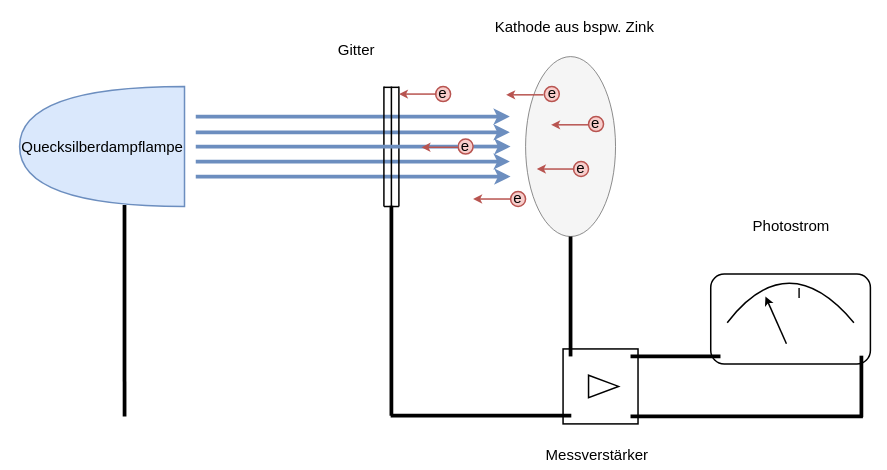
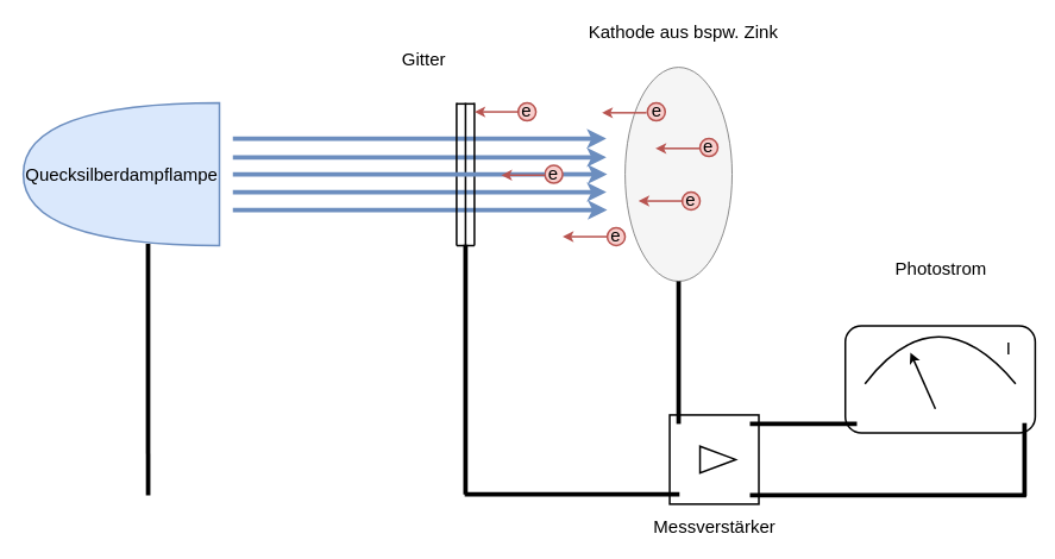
  <mxCell id="0" />
  <mxCell id="1" parent="0" />
  <mxCell id="2" value="Gitter" style="text;html=1;resizable=0;autosize=1;align=center;verticalAlign=middle;points=[];fillColor=none;strokeColor=none;rounded=0;fontSize=20;" vertex="1" parent="1"><mxGeometry x="444" y="50" width="60" height="30" as="geometry" /></mxCell>
  <mxCell id="3" value="" style="ellipse;whiteSpace=wrap;html=1;fillColor=#f5f5f5;fontColor=#333333;strokeColor=#666666;" vertex="1" parent="1"><mxGeometry x="700" y="75" width="120" height="240" as="geometry" /></mxCell>
  <mxCell id="4" value="Kathode aus bspw. Zink" style="text;html=1;resizable=0;autosize=1;align=center;verticalAlign=middle;points=[];fillColor=none;strokeColor=none;rounded=0;fontSize=20;" vertex="1" parent="1"><mxGeometry x="650" y="20" width="230" height="30" as="geometry" /></mxCell>
  <mxCell id="5" value="" style="shape=or;whiteSpace=wrap;html=1;fontSize=20;rotation=-180;strokeWidth=2;fillColor=#dae8fc;strokeColor=#6c8ebf;" vertex="1" parent="1"><mxGeometry x="25" y="115" width="220" height="160" as="geometry" /></mxCell>
  <mxCell id="6" value="Quecksilberdampflampe" style="text;html=1;resizable=0;autosize=1;align=center;verticalAlign=middle;points=[];fillColor=none;strokeColor=none;rounded=0;fontSize=20;" vertex="1" parent="1"><mxGeometry x="20" y="180" width="230" height="30" as="geometry" /></mxCell>
  <mxCell id="7" value="" style="endArrow=classic;html=1;fontSize=20;strokeWidth=5;curved=1;fillColor=#dae8fc;strokeColor=#6c8ebf;startArrow=none;" edge="1" parent="1" source="36"><mxGeometry width="50" height="50" relative="1" as="geometry"><mxPoint x="260" y="195" as="sourcePoint" /><mxPoint x="680" y="195" as="targetPoint" /></mxGeometry></mxCell>
  <mxCell id="8" value="" style="endArrow=classic;html=1;fontSize=20;strokeWidth=5;curved=1;fillColor=#dae8fc;strokeColor=#6c8ebf;" edge="1" parent="1"><mxGeometry width="50" height="50" relative="1" as="geometry"><mxPoint x="260" y="215" as="sourcePoint" /><mxPoint x="679" y="215" as="targetPoint" /></mxGeometry></mxCell>
  <mxCell id="9" value="" style="endArrow=classic;html=1;fontSize=20;strokeWidth=5;curved=1;fillColor=#dae8fc;strokeColor=#6c8ebf;" edge="1" parent="1"><mxGeometry width="50" height="50" relative="1" as="geometry"><mxPoint x="260" y="235" as="sourcePoint" /><mxPoint x="680" y="235" as="targetPoint" /></mxGeometry></mxCell>
  <mxCell id="10" value="" style="endArrow=classic;html=1;fontSize=20;strokeWidth=5;curved=1;fillColor=#dae8fc;strokeColor=#6c8ebf;" edge="1" parent="1"><mxGeometry width="50" height="50" relative="1" as="geometry"><mxPoint x="260" y="176" as="sourcePoint" /><mxPoint x="679" y="176" as="targetPoint" /></mxGeometry></mxCell>
  <mxCell id="11" value="" style="endArrow=classic;html=1;fontSize=20;strokeWidth=5;curved=1;fillColor=#dae8fc;strokeColor=#6c8ebf;" edge="1" parent="1"><mxGeometry width="50" height="50" relative="1" as="geometry"><mxPoint x="260" y="155" as="sourcePoint" /><mxPoint x="679" y="155" as="targetPoint" /></mxGeometry></mxCell>
  <mxCell id="12" value="" style="endArrow=none;html=1;rounded=0;fontSize=20;entryX=0.364;entryY=0.013;entryDx=0;entryDy=0;strokeWidth=5;entryPerimeter=0;" edge="1" parent="1" target="5"><mxGeometry width="50" height="50" relative="1" as="geometry"><mxPoint x="165" y="555" as="sourcePoint" /><mxPoint x="165" y="271" as="targetPoint" /></mxGeometry></mxCell>
  <mxCell id="13" value="" style="endArrow=none;html=1;fontSize=20;strokeWidth=2;curved=1;" edge="1" parent="1"><mxGeometry width="50" height="50" relative="1" as="geometry"><mxPoint x="521" y="275" as="sourcePoint" /><mxPoint x="521" y="115" as="targetPoint" /></mxGeometry></mxCell>
  <mxCell id="14" value="" style="endArrow=none;html=1;fontSize=20;strokeWidth=2;curved=1;" edge="1" parent="1"><mxGeometry width="50" height="50" relative="1" as="geometry"><mxPoint x="531" y="275" as="sourcePoint" /><mxPoint x="531" y="115" as="targetPoint" /></mxGeometry></mxCell>
  <mxCell id="15" value="" style="endArrow=none;html=1;fontSize=20;strokeWidth=2;curved=1;" edge="1" parent="1"><mxGeometry width="50" height="50" relative="1" as="geometry"><mxPoint x="511" y="275" as="sourcePoint" /><mxPoint x="511" y="115" as="targetPoint" /></mxGeometry></mxCell>
  <mxCell id="16" value="" style="endArrow=none;html=1;fontSize=20;strokeWidth=2;curved=1;" edge="1" parent="1"><mxGeometry width="50" height="50" relative="1" as="geometry"><mxPoint x="511" y="116" as="sourcePoint" /><mxPoint x="531" y="116" as="targetPoint" /></mxGeometry></mxCell>
  <mxCell id="17" value="" style="endArrow=none;html=1;fontSize=20;strokeWidth=2;curved=1;" edge="1" parent="1"><mxGeometry width="50" height="50" relative="1" as="geometry"><mxPoint x="511" y="275" as="sourcePoint" /><mxPoint x="531" y="275" as="targetPoint" /></mxGeometry></mxCell>
  <mxCell id="18" value="" style="whiteSpace=wrap;html=1;aspect=fixed;fontSize=20;strokeWidth=2;" vertex="1" parent="1"><mxGeometry x="750" y="465" width="100" height="100" as="geometry" /></mxCell>
  <mxCell id="19" value="" style="triangle;whiteSpace=wrap;html=1;fontSize=20;strokeWidth=2;" vertex="1" parent="1"><mxGeometry x="784" y="500" width="40" height="30" as="geometry" /></mxCell>
  <mxCell id="20" value="" style="endArrow=none;html=1;rounded=0;fontSize=20;entryX=0.5;entryY=1;entryDx=0;entryDy=0;strokeWidth=5;" edge="1" parent="1" target="3"><mxGeometry width="50" height="50" relative="1" as="geometry"><mxPoint x="760" y="475" as="sourcePoint" /><mxPoint x="560" y="315" as="targetPoint" /></mxGeometry></mxCell>
  <mxCell id="21" value="" style="endArrow=none;html=1;rounded=0;fontSize=20;strokeWidth=5;" edge="1" parent="1"><mxGeometry width="50" height="50" relative="1" as="geometry"><mxPoint x="520" y="554" as="sourcePoint" /><mxPoint x="761" y="554" as="targetPoint" /></mxGeometry></mxCell>
  <mxCell id="22" value="" style="rounded=1;whiteSpace=wrap;html=1;fontSize=20;strokeWidth=2;" vertex="1" parent="1"><mxGeometry x="947" y="365" width="213" height="120" as="geometry" /></mxCell>
  <mxCell id="23" value="" style="endArrow=none;html=1;rounded=0;fontSize=20;strokeWidth=5;" edge="1" parent="1"><mxGeometry width="50" height="50" relative="1" as="geometry"><mxPoint x="840" y="475" as="sourcePoint" /><mxPoint x="960" y="475" as="targetPoint" /></mxGeometry></mxCell>
  <mxCell id="24" value="" style="endArrow=none;html=1;rounded=0;fontSize=20;strokeWidth=5;" edge="1" parent="1"><mxGeometry width="50" height="50" relative="1" as="geometry"><mxPoint x="840" y="555" as="sourcePoint" /><mxPoint x="1150" y="555" as="targetPoint" /></mxGeometry></mxCell>
  <mxCell id="25" value="" style="endArrow=none;html=1;rounded=0;fontSize=20;strokeWidth=5;" edge="1" parent="1"><mxGeometry width="50" height="50" relative="1" as="geometry"><mxPoint x="1148" y="474" as="sourcePoint" /><mxPoint x="1148" y="556" as="targetPoint" /></mxGeometry></mxCell>
  <mxCell id="26" value="" style="endArrow=none;html=1;fontSize=20;strokeWidth=2;curved=1;" edge="1" parent="1"><mxGeometry width="50" height="50" relative="1" as="geometry"><mxPoint x="969" y="430" as="sourcePoint" /><mxPoint x="1138" y="430" as="targetPoint" /><Array as="points"><mxPoint x="1050" y="325" /></Array></mxGeometry></mxCell>
  <mxCell id="27" value="" style="endArrow=classic;html=1;fontSize=20;strokeWidth=2;curved=1;" edge="1" parent="1"><mxGeometry width="50" height="50" relative="1" as="geometry"><mxPoint x="1048" y="458" as="sourcePoint" /><mxPoint x="1020" y="395" as="targetPoint" /></mxGeometry></mxCell>
- <mxCell id="28" value="I" style="text;html=1;resizable=0;autosize=1;align=center;verticalAlign=middle;points=[];fillColor=none;strokeColor=none;rounded=0;fontSize=20;" vertex="1" parent="1"><mxGeometry x="1055" y="375" width="20" height="30" as="geometry" /></mxCell>
- <mxCell id="29" value="Messverstärker" style="text;html=1;resizable=0;autosize=1;align=center;verticalAlign=middle;points=[];fillColor=none;strokeColor=none;rounded=0;fontSize=20;" vertex="1" parent="1"><mxGeometry x="720" y="590" width="150" height="30" as="geometry" /></mxCell>
+ <mxCell id="28" value="I" style="text;html=1;resizable=0;autosize=1;align=center;verticalAlign=middle;points=[];fillColor=none;strokeColor=none;rounded=0;fontSize=20;" vertex="1" parent="1"><mxGeometry x="1120" y="375" width="20" height="30" as="geometry" /></mxCell>
+ <mxCell id="29" value="Messverstärker" style="text;html=1;resizable=0;autosize=1;align=center;verticalAlign=middle;points=[];fillColor=none;strokeColor=none;rounded=0;fontSize=20;" vertex="1" parent="1"><mxGeometry x="725" y="575" width="150" height="30" as="geometry" /></mxCell>
  <mxCell id="30" value="Photostrom" style="text;html=1;resizable=0;autosize=1;align=center;verticalAlign=middle;points=[];fillColor=none;strokeColor=none;rounded=0;fontSize=20;" vertex="1" parent="1"><mxGeometry x="993.5" y="285" width="120" height="30" as="geometry" /></mxCell>
  <mxCell id="31" value="" style="endArrow=none;html=1;rounded=0;fontSize=20;strokeWidth=5;" edge="1" parent="1"><mxGeometry width="50" height="50" relative="1" as="geometry"><mxPoint x="521" y="274" as="sourcePoint" /><mxPoint x="521" y="554" as="targetPoint" /></mxGeometry></mxCell>
  <mxCell id="32" value="" style="ellipse;whiteSpace=wrap;html=1;aspect=fixed;fontSize=20;strokeWidth=2;fillColor=#f8cecc;strokeColor=#b85450;" vertex="1" parent="1"><mxGeometry x="725" y="115" width="20" height="20" as="geometry" /></mxCell>
  <mxCell id="33" value="" style="ellipse;whiteSpace=wrap;html=1;aspect=fixed;fontSize=20;strokeWidth=2;fillColor=#f8cecc;strokeColor=#b85450;" vertex="1" parent="1"><mxGeometry x="764" y="215" width="20" height="20" as="geometry" /></mxCell>
  <mxCell id="34" value="" style="ellipse;whiteSpace=wrap;html=1;aspect=fixed;fontSize=20;strokeWidth=2;fillColor=#f8cecc;strokeColor=#b85450;" vertex="1" parent="1"><mxGeometry x="680" y="255" width="20" height="20" as="geometry" /></mxCell>
  <mxCell id="35" value="" style="ellipse;whiteSpace=wrap;html=1;aspect=fixed;fontSize=20;strokeWidth=2;fillColor=#f8cecc;strokeColor=#b85450;" vertex="1" parent="1"><mxGeometry x="580" y="115" width="20" height="20" as="geometry" /></mxCell>
  <mxCell id="36" value="" style="ellipse;whiteSpace=wrap;html=1;aspect=fixed;fontSize=20;strokeWidth=2;fillColor=#f8cecc;strokeColor=#b85450;" vertex="1" parent="1"><mxGeometry x="610" y="185" width="20" height="20" as="geometry" /></mxCell>
  <mxCell id="37" value="" style="endArrow=none;html=1;fontSize=20;strokeWidth=5;curved=1;fillColor=#dae8fc;strokeColor=#6c8ebf;" edge="1" parent="1" target="36"><mxGeometry width="50" height="50" relative="1" as="geometry"><mxPoint x="260" y="195" as="sourcePoint" /><mxPoint x="680" y="195" as="targetPoint" /></mxGeometry></mxCell>
  <mxCell id="38" value="" style="ellipse;whiteSpace=wrap;html=1;aspect=fixed;fontSize=20;strokeWidth=2;fillColor=#f8cecc;strokeColor=#b85450;" vertex="1" parent="1"><mxGeometry x="784" y="155" width="20" height="20" as="geometry" /></mxCell>
  <mxCell id="39" value="" style="endArrow=classic;html=1;fontSize=20;strokeWidth=2;curved=1;fillColor=#f8cecc;strokeColor=#b85450;exitX=0;exitY=0.5;exitDx=0;exitDy=0;" edge="1" parent="1" source="34"><mxGeometry width="50" height="50" relative="1" as="geometry"><mxPoint x="700" y="375" as="sourcePoint" /><mxPoint x="630" y="265" as="targetPoint" /></mxGeometry></mxCell>
  <mxCell id="40" value="" style="endArrow=classic;html=1;fontSize=20;strokeWidth=2;curved=1;fillColor=#f8cecc;strokeColor=#b85450;exitX=0;exitY=0.5;exitDx=0;exitDy=0;" edge="1" parent="1"><mxGeometry width="50" height="50" relative="1" as="geometry"><mxPoint x="611" y="196" as="sourcePoint" /><mxPoint x="561" y="196" as="targetPoint" /></mxGeometry></mxCell>
  <mxCell id="41" value="" style="endArrow=classic;html=1;fontSize=20;strokeWidth=2;curved=1;fillColor=#f8cecc;strokeColor=#b85450;exitX=0;exitY=0.5;exitDx=0;exitDy=0;" edge="1" parent="1"><mxGeometry width="50" height="50" relative="1" as="geometry"><mxPoint x="581" y="125" as="sourcePoint" /><mxPoint x="531" y="125" as="targetPoint" /></mxGeometry></mxCell>
  <mxCell id="42" value="" style="endArrow=classic;html=1;fontSize=20;strokeWidth=2;curved=1;fillColor=#f8cecc;strokeColor=#b85450;exitX=0;exitY=0.5;exitDx=0;exitDy=0;" edge="1" parent="1"><mxGeometry width="50" height="50" relative="1" as="geometry"><mxPoint x="724" y="126" as="sourcePoint" /><mxPoint x="674" y="126" as="targetPoint" /></mxGeometry></mxCell>
  <mxCell id="43" value="" style="endArrow=classic;html=1;fontSize=20;strokeWidth=2;curved=1;fillColor=#f8cecc;strokeColor=#b85450;exitX=0;exitY=0.5;exitDx=0;exitDy=0;" edge="1" parent="1"><mxGeometry width="50" height="50" relative="1" as="geometry"><mxPoint x="784" y="166" as="sourcePoint" /><mxPoint x="734" y="166" as="targetPoint" /></mxGeometry></mxCell>
  <mxCell id="44" value="" style="endArrow=classic;html=1;fontSize=20;strokeWidth=2;curved=1;fillColor=#f8cecc;strokeColor=#b85450;exitX=0;exitY=0.5;exitDx=0;exitDy=0;" edge="1" parent="1"><mxGeometry width="50" height="50" relative="1" as="geometry"><mxPoint x="765" y="225" as="sourcePoint" /><mxPoint x="715" y="225" as="targetPoint" /></mxGeometry></mxCell>
  <mxCell id="45" value="e" style="text;html=1;resizable=0;autosize=1;align=center;verticalAlign=middle;points=[];fillColor=none;strokeColor=none;rounded=0;fontSize=20;" vertex="1" parent="1"><mxGeometry x="574" y="108" width="30" height="30" as="geometry" /></mxCell>
  <mxCell id="46" value="e" style="text;html=1;resizable=0;autosize=1;align=center;verticalAlign=middle;points=[];fillColor=none;strokeColor=none;rounded=0;fontSize=20;" vertex="1" parent="1"><mxGeometry x="604" y="178" width="30" height="30" as="geometry" /></mxCell>
  <mxCell id="47" value="e" style="text;html=1;resizable=0;autosize=1;align=center;verticalAlign=middle;points=[];fillColor=none;strokeColor=none;rounded=0;fontSize=20;" vertex="1" parent="1"><mxGeometry x="674" y="248" width="30" height="30" as="geometry" /></mxCell>
  <mxCell id="48" value="e" style="text;html=1;resizable=0;autosize=1;align=center;verticalAlign=middle;points=[];fillColor=none;strokeColor=none;rounded=0;fontSize=20;" vertex="1" parent="1"><mxGeometry x="758" y="208" width="30" height="30" as="geometry" /></mxCell>
  <mxCell id="49" value="e" style="text;html=1;resizable=0;autosize=1;align=center;verticalAlign=middle;points=[];fillColor=none;strokeColor=none;rounded=0;fontSize=20;" vertex="1" parent="1"><mxGeometry x="778" y="148" width="30" height="30" as="geometry" /></mxCell>
  <mxCell id="50" value="e" style="text;html=1;resizable=0;autosize=1;align=center;verticalAlign=middle;points=[];fillColor=none;strokeColor=none;rounded=0;fontSize=20;" vertex="1" parent="1"><mxGeometry x="720" y="108" width="30" height="30" as="geometry" /></mxCell>
